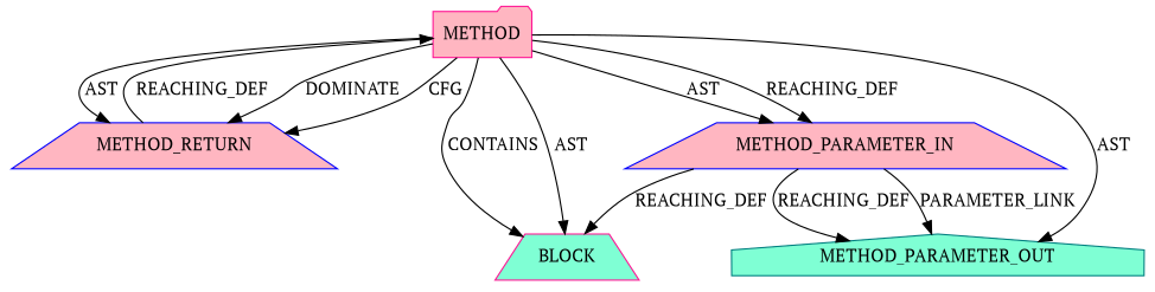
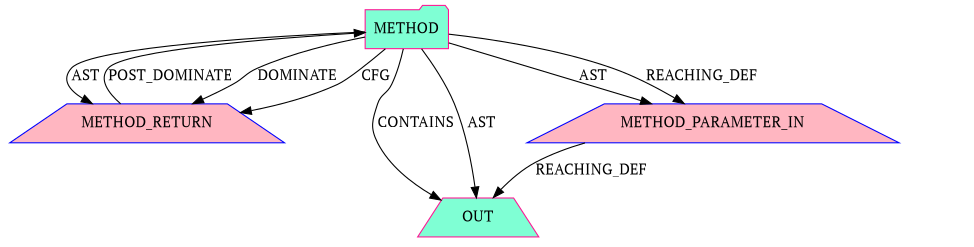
  digraph {
    fontname="PT Serif"
    node [CODE="<empty>" ORDER=1 TYPE_FULL_NAME=ANY color=deeppink fillcolor=lightpink fontname="PT Serif" shape=trapezium style=filled EVALUATION_STRATEGY=BY_VALUE]
    edge [fontname="PT Serif"]
-   n1 [ARGUMENT_INDEX=1 fillcolor=aquamarine label=BLOCK EVALUATION_STRATEGY=""]
+   n1 [ARGUMENT_INDEX=1 fillcolor=aquamarine label=OUT EVALUATION_STRATEGY=""]
    n2 [CODE=RET ORDER=2 color=blue label=METHOD_RETURN]
-   n3 [AST_PARENT_FULL_NAME="<global>" AST_PARENT_TYPE=NAMESPACE_BLOCK FILENAME="<empty>" FULL_NAME=OBJ_nid2ln IS_EXTERNAL=true NAME=OBJ_nid2ln ORDER=0 label=METHOD shape=folder TYPE_FULL_NAME="" EVALUATION_STRATEGY=""]
+   n3 [AST_PARENT_FULL_NAME="<global>" AST_PARENT_TYPE=NAMESPACE_BLOCK FILENAME="<empty>" FULL_NAME=OBJ_nid2ln IS_EXTERNAL=true NAME=OBJ_nid2ln ORDER=0 fillcolor=aquamarine label=METHOD shape=folder TYPE_FULL_NAME="" EVALUATION_STRATEGY=""]
    n4 [CODE=p1 INDEX=1 IS_VARIADIC=false NAME=p1 color=blue label=METHOD_PARAMETER_IN]
-   n5 [CODE=p1 INDEX=1 IS_VARIADIC=false NAME=p1 color=teal fillcolor=aquamarine label=METHOD_PARAMETER_OUT shape=house]
-   n2 -> n3 [label=REACHING_DEF]
+   n2 -> n3 [label=POST_DOMINATE]
    n3 -> n1 [label=CONTAINS]
    n3 -> n1 [label=AST]
    n3 -> n2 [label=DOMINATE]
    n3 -> n2 [label=CFG]
    n3 -> n2 [label=AST]
    n3 -> n4 [label=AST]
    n3 -> n4 [label=REACHING_DEF]
-   n3 -> n5 [label=AST]
    n4 -> n1 [VARIABLE=p1 label=REACHING_DEF]
-   n4 -> n5 [VARIABLE=p1 label=REACHING_DEF]
-   n4 -> n5 [label=PARAMETER_LINK]
  }
